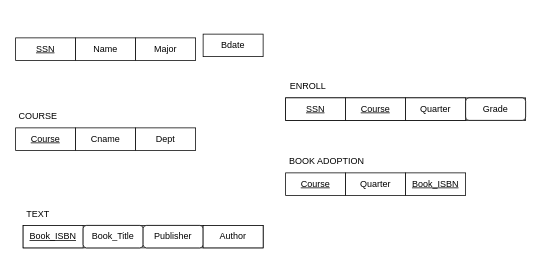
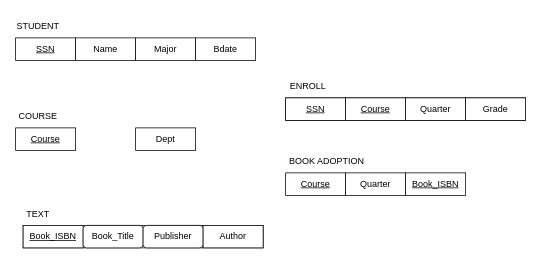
  <mxCell id="0" />
  <mxCell id="1" parent="0" />
+ <mxCell id="2" value="STUDENT" style="text;html=1;strokeColor=none;fillColor=none;align=center;verticalAlign=middle;whiteSpace=wrap;rounded=0;" vertex="1" parent="1"><mxGeometry x="20" y="20" width="60" height="30" as="geometry" /></mxCell>
  <mxCell id="3" value="SSN" style="rounded=0;whiteSpace=wrap;html=1;fontStyle=4" vertex="1" parent="1"><mxGeometry x="20" y="50" width="80" height="30" as="geometry" /></mxCell>
  <mxCell id="4" value="Name" style="rounded=0;whiteSpace=wrap;html=1;" vertex="1" parent="1"><mxGeometry x="100" y="50" width="80" height="30" as="geometry" /></mxCell>
  <mxCell id="5" value="Major" style="rounded=0;whiteSpace=wrap;html=1;" vertex="1" parent="1"><mxGeometry x="180" y="50" width="80" height="30" as="geometry" /></mxCell>
- <mxCell id="6" value="Bdate" style="rounded=0;whiteSpace=wrap;html=1;" vertex="1" parent="1"><mxGeometry x="270" y="45" width="80" height="30" as="geometry" /></mxCell>
+ <mxCell id="6" value="Bdate" style="rounded=0;whiteSpace=wrap;html=1;" vertex="1" parent="1"><mxGeometry x="260" y="50" width="80" height="30" as="geometry" /></mxCell>
  <mxCell id="7" value="COURSE" style="text;html=1;strokeColor=none;fillColor=none;align=center;verticalAlign=middle;whiteSpace=wrap;rounded=0;" vertex="1" parent="1"><mxGeometry x="20" y="140" width="60" height="30" as="geometry" /></mxCell>
  <mxCell id="8" value="Course" style="rounded=0;whiteSpace=wrap;html=1;fontStyle=4" vertex="1" parent="1"><mxGeometry x="20" y="170" width="80" height="30" as="geometry" /></mxCell>
- <mxCell id="9" value="Cname" style="rounded=0;whiteSpace=wrap;html=1;" vertex="1" parent="1"><mxGeometry x="100" y="170" width="80" height="30" as="geometry" /></mxCell>
  <mxCell id="10" value="Dept" style="rounded=0;whiteSpace=wrap;html=1;" vertex="1" parent="1"><mxGeometry x="180" y="170" width="80" height="30" as="geometry" /></mxCell>
  <mxCell id="11" value="" style="rounded=0;whiteSpace=wrap;html=1;" vertex="1" parent="1"><mxGeometry x="380" y="130" width="320" height="30" as="geometry" /></mxCell>
  <mxCell id="12" value="ENROLL" style="text;html=1;strokeColor=none;fillColor=none;align=center;verticalAlign=middle;whiteSpace=wrap;rounded=0;" vertex="1" parent="1"><mxGeometry x="380" y="100" width="60" height="30" as="geometry" /></mxCell>
  <mxCell id="13" value="SSN" style="rounded=0;whiteSpace=wrap;html=1;fontStyle=4" vertex="1" parent="1"><mxGeometry x="380" y="130" width="80" height="30" as="geometry" /></mxCell>
  <mxCell id="14" value="Course" style="rounded=0;whiteSpace=wrap;html=1;fontStyle=4" vertex="1" parent="1"><mxGeometry x="460" y="130" width="80" height="30" as="geometry" /></mxCell>
  <mxCell id="15" value="Quarter" style="rounded=0;whiteSpace=wrap;html=1;" vertex="1" parent="1"><mxGeometry x="540" y="130" width="80" height="30" as="geometry" /></mxCell>
- <mxCell id="16" value="Grade" style="whiteSpace=wrap;html=1;rounded=1;" vertex="1" parent="1"><mxGeometry x="620" y="130" width="80" height="30" as="geometry" /></mxCell>
+ <mxCell id="16" value="Grade" style="rounded=0;whiteSpace=wrap;html=1;" vertex="1" parent="1"><mxGeometry x="620" y="130" width="80" height="30" as="geometry" /></mxCell>
  <mxCell id="17" value="BOOK ADOPTION" style="text;html=1;strokeColor=none;fillColor=none;align=center;verticalAlign=middle;whiteSpace=wrap;rounded=0;" vertex="1" parent="1"><mxGeometry x="380" y="200" width="110" height="30" as="geometry" /></mxCell>
  <mxCell id="18" value="Course" style="rounded=0;whiteSpace=wrap;html=1;fontStyle=4" vertex="1" parent="1"><mxGeometry x="380" y="230" width="80" height="30" as="geometry" /></mxCell>
  <mxCell id="19" value="Quarter" style="rounded=0;whiteSpace=wrap;html=1;" vertex="1" parent="1"><mxGeometry x="460" y="230" width="80" height="30" as="geometry" /></mxCell>
  <mxCell id="20" value="Book_ISBN" style="rounded=0;whiteSpace=wrap;html=1;fontStyle=4" vertex="1" parent="1"><mxGeometry x="540" y="230" width="80" height="30" as="geometry" /></mxCell>
  <mxCell id="21" value="" style="rounded=0;whiteSpace=wrap;html=1;" vertex="1" parent="1"><mxGeometry x="30" y="300" width="320" height="30" as="geometry" /></mxCell>
  <mxCell id="22" value="TEXT" style="text;html=1;strokeColor=none;fillColor=none;align=center;verticalAlign=middle;whiteSpace=wrap;rounded=0;" vertex="1" parent="1"><mxGeometry x="30" y="270" width="40" height="30" as="geometry" /></mxCell>
  <mxCell id="23" value="Book_ISBN" style="rounded=0;whiteSpace=wrap;html=1;fontStyle=4" vertex="1" parent="1"><mxGeometry x="30" y="300" width="80" height="30" as="geometry" /></mxCell>
  <mxCell id="24" value="Book_Title" style="whiteSpace=wrap;html=1;rounded=1;" vertex="1" parent="1"><mxGeometry x="110" y="300" width="80" height="30" as="geometry" /></mxCell>
  <mxCell id="25" value="Publisher" style="whiteSpace=wrap;html=1;rounded=1;" vertex="1" parent="1"><mxGeometry x="190" y="300" width="80" height="30" as="geometry" /></mxCell>
  <mxCell id="26" value="Author" style="rounded=0;whiteSpace=wrap;html=1;" vertex="1" parent="1"><mxGeometry x="270" y="300" width="80" height="30" as="geometry" /></mxCell>
